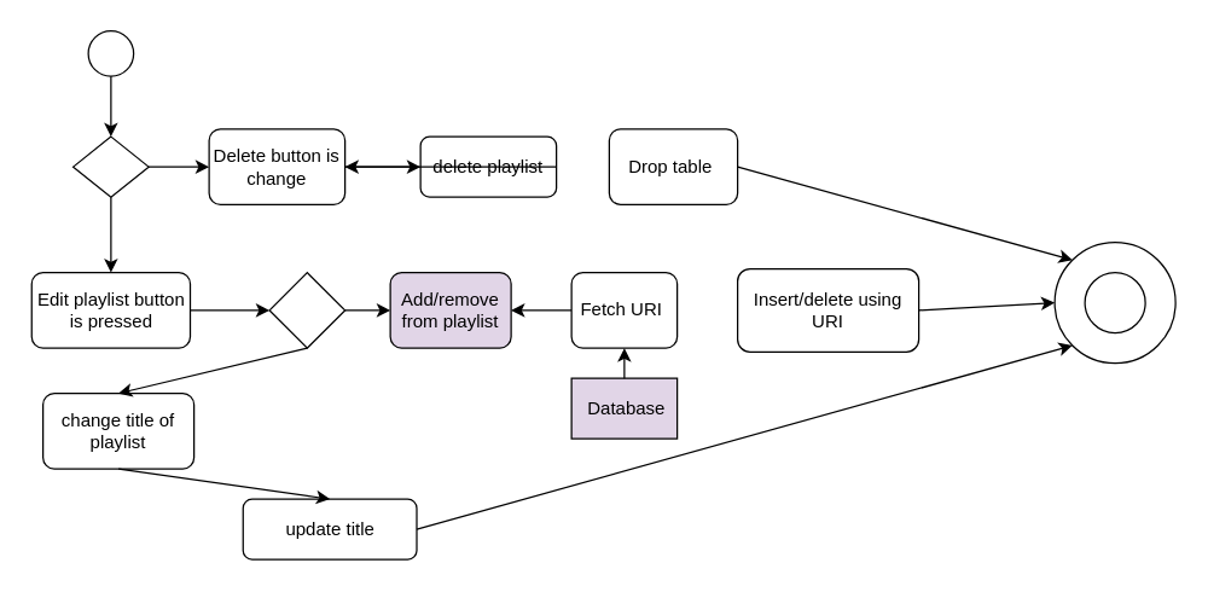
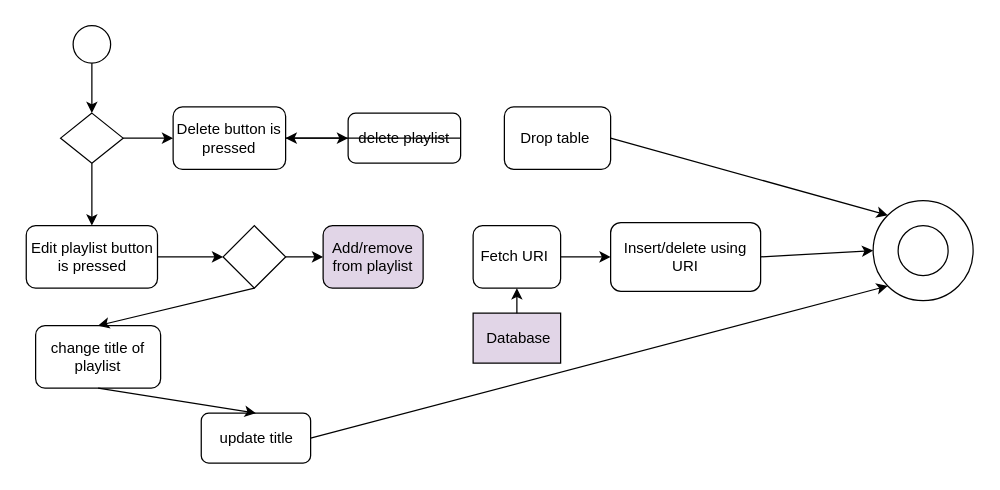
  <mxCell id="0" />
  <mxCell id="1" parent="0" />
  <mxCell id="2" value="" style="ellipse;whiteSpace=wrap;html=1;aspect=fixed;" vertex="1" parent="1"><mxGeometry x="58" y="20" width="30" height="30" as="geometry" /></mxCell>
  <mxCell id="3" value="Edit playlist button is pressed" style="rounded=1;whiteSpace=wrap;html=1;" vertex="1" parent="1"><mxGeometry x="20.5" y="180" width="105" height="50" as="geometry" /></mxCell>
  <mxCell id="4" value="" style="endArrow=classic;html=1;exitX=0.5;exitY=1;exitDx=0;exitDy=0;" edge="1" parent="1" source="2"><mxGeometry width="50" height="50" relative="1" as="geometry"><mxPoint x="378" y="300" as="sourcePoint" /><mxPoint x="73" y="90" as="targetPoint" /></mxGeometry></mxCell>
  <mxCell id="5" value="Add/remove from playlist" style="rounded=1;whiteSpace=wrap;html=1;fillColor=#e1d5e7;" vertex="1" parent="1"><mxGeometry x="258" y="180" width="80" height="50" as="geometry" /></mxCell>
  <mxCell id="6" value="delete playlist" style="rounded=1;whiteSpace=wrap;html=1;" vertex="1" parent="1"><mxGeometry x="278" y="90" width="90" height="40" as="geometry" /></mxCell>
  <mxCell id="7" value="change title of playlist" style="rounded=1;whiteSpace=wrap;html=1;" vertex="1" parent="1"><mxGeometry x="28" y="260" width="100" height="50" as="geometry" /></mxCell>
  <mxCell id="8" value="" style="endArrow=classic;html=1;exitX=1;exitY=0.5;exitDx=0;exitDy=0;" edge="1" parent="1" source="3"><mxGeometry width="50" height="50" relative="1" as="geometry"><mxPoint x="378" y="300" as="sourcePoint" /><mxPoint x="178" y="205" as="targetPoint" /></mxGeometry></mxCell>
  <mxCell id="9" value="" style="rhombus;whiteSpace=wrap;html=1;" vertex="1" parent="1"><mxGeometry x="48" y="90" width="50" height="40" as="geometry" /></mxCell>
  <mxCell id="10" value="" style="endArrow=classic;html=1;exitX=0.5;exitY=1;exitDx=0;exitDy=0;entryX=0.5;entryY=0;entryDx=0;entryDy=0;" edge="1" parent="1" source="9" target="3"><mxGeometry width="50" height="50" relative="1" as="geometry"><mxPoint x="378" y="300" as="sourcePoint" /><mxPoint x="428" y="250" as="targetPoint" /></mxGeometry></mxCell>
- <mxCell id="11" value="Delete button is change" style="rounded=1;whiteSpace=wrap;html=1;" vertex="1" parent="1"><mxGeometry x="138" y="85" width="90" height="50" as="geometry" /></mxCell>
+ <mxCell id="11" value="Delete button is pressed" style="rounded=1;whiteSpace=wrap;html=1;" vertex="1" parent="1"><mxGeometry x="138" y="85" width="90" height="50" as="geometry" /></mxCell>
  <mxCell id="12" value="" style="endArrow=classic;html=1;exitX=1;exitY=0.5;exitDx=0;exitDy=0;entryX=0;entryY=0.5;entryDx=0;entryDy=0;" edge="1" parent="1" source="9" target="11"><mxGeometry width="50" height="50" relative="1" as="geometry"><mxPoint x="378" y="300" as="sourcePoint" /><mxPoint x="428" y="250" as="targetPoint" /></mxGeometry></mxCell>
  <mxCell id="13" value="" style="rhombus;whiteSpace=wrap;html=1;" vertex="1" parent="1"><mxGeometry x="178" y="180" width="50" height="50" as="geometry" /></mxCell>
  <mxCell id="14" value="" style="endArrow=classic;html=1;exitX=0.5;exitY=1;exitDx=0;exitDy=0;entryX=0.5;entryY=0;entryDx=0;entryDy=0;" edge="1" parent="1" source="13" target="7"><mxGeometry width="50" height="50" relative="1" as="geometry"><mxPoint x="378" y="300" as="sourcePoint" /><mxPoint x="428" y="250" as="targetPoint" /></mxGeometry></mxCell>
  <mxCell id="15" value="" style="endArrow=classic;html=1;exitX=1;exitY=0.5;exitDx=0;exitDy=0;entryX=0;entryY=0.5;entryDx=0;entryDy=0;" edge="1" parent="1" source="13" target="5"><mxGeometry width="50" height="50" relative="1" as="geometry"><mxPoint x="378" y="300" as="sourcePoint" /><mxPoint x="428" y="250" as="targetPoint" /></mxGeometry></mxCell>
  <mxCell id="16" value="" style="endArrow=classic;html=1;entryX=0;entryY=0.5;entryDx=0;entryDy=0;" edge="1" parent="1" target="6"><mxGeometry width="50" height="50" relative="1" as="geometry"><mxPoint x="228" y="110" as="sourcePoint" /><mxPoint x="428" y="250" as="targetPoint" /></mxGeometry></mxCell>
  <mxCell id="17" value="" style="endArrow=classic;html=1;exitX=1;exitY=0.5;exitDx=0;exitDy=0;" edge="1" parent="1" source="6" target="11"><mxGeometry width="50" height="50" relative="1" as="geometry"><mxPoint x="378" y="300" as="sourcePoint" /><mxPoint x="398" y="110" as="targetPoint" /></mxGeometry></mxCell>
  <mxCell id="18" value="Drop table&amp;nbsp;" style="rounded=1;whiteSpace=wrap;html=1;" vertex="1" parent="1"><mxGeometry x="403" y="85" width="85" height="50" as="geometry" /></mxCell>
- <mxCell id="19" value="" style="edgeStyle=orthogonalEdgeStyle;rounded=0;orthogonalLoop=1;jettySize=auto;html=1;" edge="1" parent="1" source="20" target="5"><mxGeometry relative="1" as="geometry" /></mxCell>
+ <mxCell id="19" value="" style="edgeStyle=orthogonalEdgeStyle;rounded=0;orthogonalLoop=1;jettySize=auto;html=1;" edge="1" parent="1" source="20" target="21"><mxGeometry relative="1" as="geometry" /></mxCell>
  <mxCell id="20" value="Fetch URI&amp;nbsp;" style="rounded=1;whiteSpace=wrap;html=1;" vertex="1" parent="1"><mxGeometry x="378" y="180" width="70" height="50" as="geometry" /></mxCell>
  <mxCell id="21" value="Insert/delete using URI" style="rounded=1;whiteSpace=wrap;html=1;" vertex="1" parent="1"><mxGeometry x="488" y="177.5" width="120" height="55" as="geometry" /></mxCell>
  <mxCell id="22" value="&amp;nbsp;Database" style="rounded=0;whiteSpace=wrap;html=1;fillColor=#e1d5e7;" vertex="1" parent="1"><mxGeometry x="378" y="250" width="70" height="40" as="geometry" /></mxCell>
  <mxCell id="23" value="" style="endArrow=classic;html=1;entryX=0.5;entryY=1;entryDx=0;entryDy=0;exitX=0.5;exitY=0;exitDx=0;exitDy=0;" edge="1" parent="1" source="22" target="20"><mxGeometry width="50" height="50" relative="1" as="geometry"><mxPoint x="378" y="300" as="sourcePoint" /><mxPoint x="428" y="250" as="targetPoint" /></mxGeometry></mxCell>
- <mxCell id="24" value="update title" style="rounded=1;whiteSpace=wrap;html=1;" vertex="1" parent="1"><mxGeometry x="160.5" y="330" width="115" height="40" as="geometry" /></mxCell>
+ <mxCell id="24" value="update title" style="rounded=1;whiteSpace=wrap;html=1;" vertex="1" parent="1"><mxGeometry x="160.5" y="330" width="87.5" height="40" as="geometry" /></mxCell>
  <mxCell id="25" value="" style="endArrow=classic;html=1;exitX=0.5;exitY=1;exitDx=0;exitDy=0;entryX=0.5;entryY=0;entryDx=0;entryDy=0;" edge="1" parent="1" source="7" target="24"><mxGeometry width="50" height="50" relative="1" as="geometry"><mxPoint x="378" y="300" as="sourcePoint" /><mxPoint x="428" y="250" as="targetPoint" /></mxGeometry></mxCell>
  <mxCell id="26" value="" style="ellipse;whiteSpace=wrap;html=1;aspect=fixed;" vertex="1" parent="1"><mxGeometry x="698" y="160" width="80" height="80" as="geometry" /></mxCell>
  <mxCell id="27" value="" style="ellipse;whiteSpace=wrap;html=1;aspect=fixed;" vertex="1" parent="1"><mxGeometry x="718" y="180" width="40" height="40" as="geometry" /></mxCell>
  <mxCell id="28" value="" style="endArrow=classic;html=1;entryX=0;entryY=0.5;entryDx=0;entryDy=0;exitX=1;exitY=0.5;exitDx=0;exitDy=0;" edge="1" parent="1" source="21" target="26"><mxGeometry width="50" height="50" relative="1" as="geometry"><mxPoint x="378" y="300" as="sourcePoint" /><mxPoint x="428" y="250" as="targetPoint" /></mxGeometry></mxCell>
  <mxCell id="29" value="" style="endArrow=classic;html=1;exitX=1;exitY=0.5;exitDx=0;exitDy=0;entryX=0;entryY=1;entryDx=0;entryDy=0;" edge="1" parent="1" source="24" target="26"><mxGeometry width="50" height="50" relative="1" as="geometry"><mxPoint x="378" y="300" as="sourcePoint" /><mxPoint x="428" y="250" as="targetPoint" /></mxGeometry></mxCell>
  <mxCell id="30" value="" style="endArrow=classic;html=1;entryX=0;entryY=0;entryDx=0;entryDy=0;exitX=1;exitY=0.5;exitDx=0;exitDy=0;" edge="1" parent="1" source="18" target="26"><mxGeometry width="50" height="50" relative="1" as="geometry"><mxPoint x="378" y="300" as="sourcePoint" /><mxPoint x="428" y="250" as="targetPoint" /></mxGeometry></mxCell>
